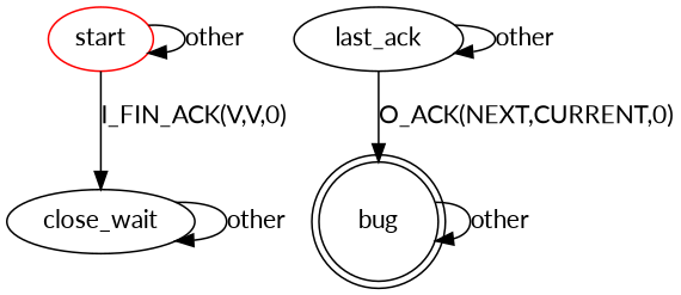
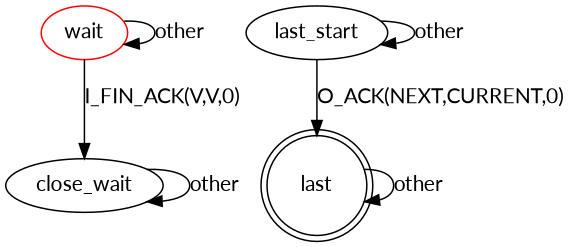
  digraph {
    fontname=Lato
    node [fontname=Lato]
    edge [fontname=Lato]
-   start [color=red]
+   start [color=red label=wait]
    close_wait
-   bug [shape=doublecircle]
-   last_ack
+   bug [shape=doublecircle label=last]
+   last_ack [label=last_start]
    start -> start [label=other]
    start -> close_wait [label="I_FIN_ACK(V,V,0)"]
    close_wait -> close_wait [label=other]
    bug -> bug [label=other]
    last_ack -> bug [label="O_ACK(NEXT,CURRENT,0)"]
    last_ack -> last_ack [label=other]
  }
